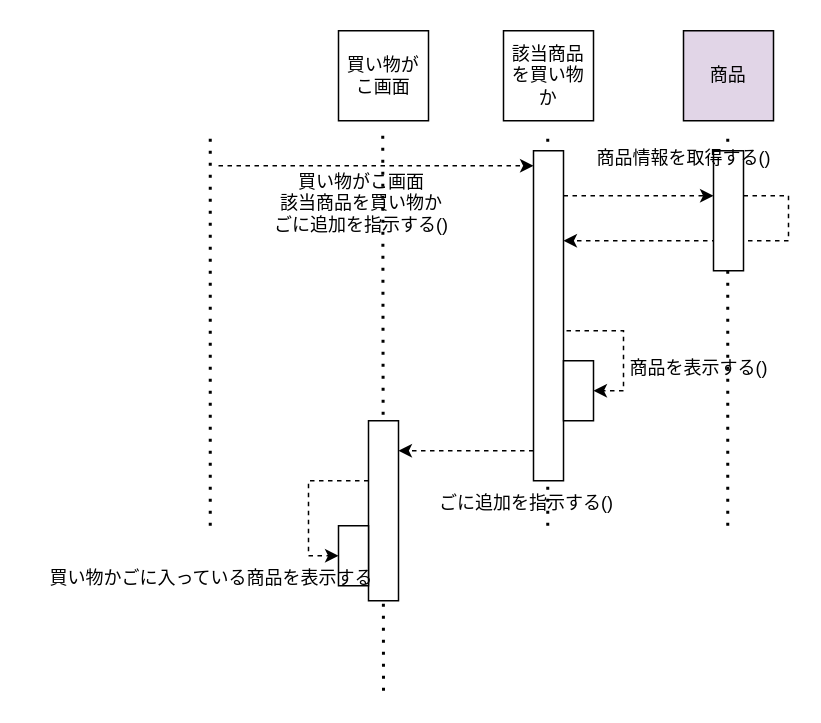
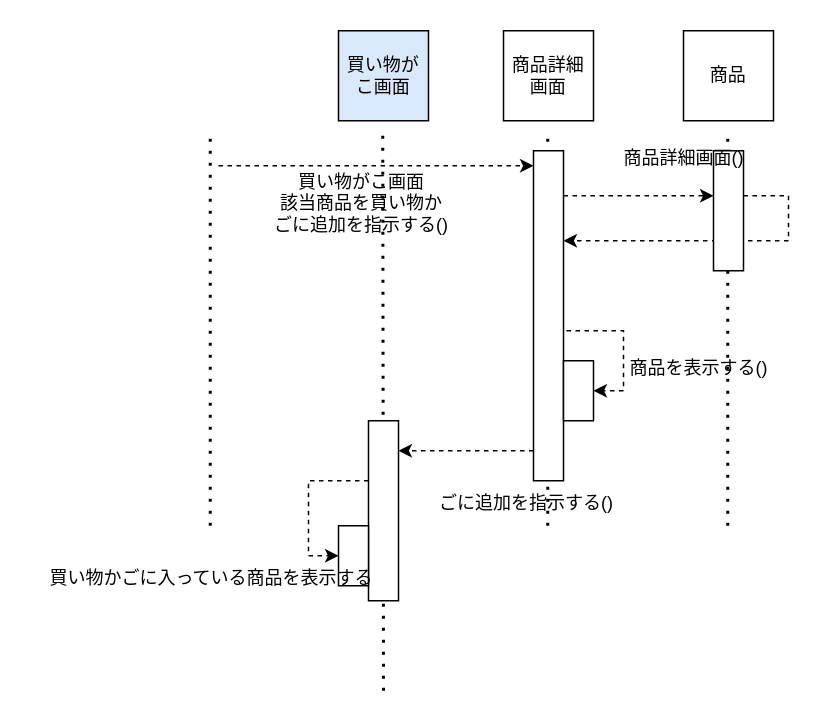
  <mxCell id="0" />
  <mxCell id="1" parent="0" />
  <mxCell id="2" value="" style="endArrow=none;dashed=1;html=1;dashPattern=1 3;strokeWidth=2;rounded=0;" edge="1" parent="1"><mxGeometry width="50" height="50" relative="1" as="geometry"><mxPoint x="139.5" y="350" as="sourcePoint" /><mxPoint x="139.5" y="90" as="targetPoint" /></mxGeometry></mxCell>
- <mxCell id="3" value="該当商品を買い物か" style="rounded=0;whiteSpace=wrap;html=1;" vertex="1" parent="1"><mxGeometry x="335" y="20" width="60" height="60" as="geometry" /></mxCell>
+ <mxCell id="3" value="商品詳細画面" style="rounded=0;whiteSpace=wrap;html=1;" vertex="1" parent="1"><mxGeometry x="335" y="20" width="60" height="60" as="geometry" /></mxCell>
  <mxCell id="4" value="" style="endArrow=none;dashed=1;html=1;dashPattern=1 3;strokeWidth=2;rounded=0;" edge="1" parent="1"><mxGeometry width="50" height="50" relative="1" as="geometry"><mxPoint x="364.5" y="350" as="sourcePoint" /><mxPoint x="364.5" y="90" as="targetPoint" /></mxGeometry></mxCell>
- <mxCell id="5" value="商品" style="rounded=0;whiteSpace=wrap;html=1;fillColor=#e1d5e7;" vertex="1" parent="1"><mxGeometry x="455" y="20" width="60" height="60" as="geometry" /></mxCell>
+ <mxCell id="5" value="商品" style="rounded=0;whiteSpace=wrap;html=1;" vertex="1" parent="1"><mxGeometry x="455" y="20" width="60" height="60" as="geometry" /></mxCell>
  <mxCell id="6" value="" style="endArrow=none;dashed=1;html=1;dashPattern=1 3;strokeWidth=2;rounded=0;" edge="1" parent="1"><mxGeometry width="50" height="50" relative="1" as="geometry"><mxPoint x="484.5" y="350" as="sourcePoint" /><mxPoint x="484.5" y="90" as="targetPoint" /></mxGeometry></mxCell>
- <mxCell id="7" value="買い物がこ画面" style="rounded=0;whiteSpace=wrap;html=1;" vertex="1" parent="1"><mxGeometry x="225" y="20" width="60" height="60" as="geometry" /></mxCell>
+ <mxCell id="7" value="買い物がこ画面" style="rounded=0;whiteSpace=wrap;html=1;fillColor=#dae8fc;" vertex="1" parent="1"><mxGeometry x="225" y="20" width="60" height="60" as="geometry" /></mxCell>
  <mxCell id="8" value="" style="endArrow=none;dashed=1;html=1;dashPattern=1 3;strokeWidth=2;rounded=0;" edge="1" parent="1"><mxGeometry width="50" height="50" relative="1" as="geometry"><mxPoint x="255" y="460" as="sourcePoint" /><mxPoint x="254.5" y="90" as="targetPoint" /></mxGeometry></mxCell>
  <mxCell id="9" value="" style="endArrow=classic;html=1;rounded=0;dashed=1;" edge="1" parent="1"><mxGeometry width="50" height="50" relative="1" as="geometry"><mxPoint x="145" y="110" as="sourcePoint" /><mxPoint x="355" y="110" as="targetPoint" /></mxGeometry></mxCell>
  <mxCell id="10" value="" style="endArrow=classic;html=1;rounded=0;dashed=1;" edge="1" parent="1"><mxGeometry width="50" height="50" relative="1" as="geometry"><mxPoint x="375" y="130" as="sourcePoint" /><mxPoint x="475" y="130" as="targetPoint" /></mxGeometry></mxCell>
  <mxCell id="11" value="" style="endArrow=classic;html=1;rounded=0;dashed=1;" edge="1" parent="1"><mxGeometry width="50" height="50" relative="1" as="geometry"><mxPoint x="495" y="130" as="sourcePoint" /><mxPoint x="375" y="160" as="targetPoint" /><Array as="points"><mxPoint x="525" y="130" /><mxPoint x="525" y="160" /></Array></mxGeometry></mxCell>
  <mxCell id="12" value="" style="endArrow=classic;html=1;rounded=0;dashed=1;" edge="1" parent="1"><mxGeometry width="50" height="50" relative="1" as="geometry"><mxPoint x="365" y="220" as="sourcePoint" /><mxPoint x="395" y="260" as="targetPoint" /><Array as="points"><mxPoint x="415" y="220" /><mxPoint x="415" y="260" /></Array></mxGeometry></mxCell>
  <mxCell id="13" value="" style="endArrow=classic;html=1;rounded=0;dashed=1;" edge="1" parent="1"><mxGeometry width="50" height="50" relative="1" as="geometry"><mxPoint x="355" y="300" as="sourcePoint" /><mxPoint x="265" y="300" as="targetPoint" /></mxGeometry></mxCell>
  <mxCell id="14" value="" style="rounded=0;whiteSpace=wrap;html=1;" vertex="1" parent="1"><mxGeometry x="355" y="100" width="20" height="220" as="geometry" /></mxCell>
  <mxCell id="15" value="" style="rounded=0;whiteSpace=wrap;html=1;" vertex="1" parent="1"><mxGeometry x="375" y="240" width="20" height="40" as="geometry" /></mxCell>
  <mxCell id="16" value="" style="rounded=0;whiteSpace=wrap;html=1;" vertex="1" parent="1"><mxGeometry x="475" y="100" width="20" height="80" as="geometry" /></mxCell>
  <mxCell id="17" value="" style="rounded=0;whiteSpace=wrap;html=1;" vertex="1" parent="1"><mxGeometry x="245" y="280" width="20" height="120" as="geometry" /></mxCell>
  <mxCell id="18" value="" style="endArrow=classic;html=1;rounded=0;dashed=1;" edge="1" parent="1"><mxGeometry width="50" height="50" relative="1" as="geometry"><mxPoint x="245" y="320" as="sourcePoint" /><mxPoint x="225" y="370" as="targetPoint" /><Array as="points"><mxPoint x="205" y="320" /><mxPoint x="205" y="370" /></Array></mxGeometry></mxCell>
  <mxCell id="19" value="" style="rounded=0;whiteSpace=wrap;html=1;" vertex="1" parent="1"><mxGeometry x="225" y="350" width="20" height="40" as="geometry" /></mxCell>
  <mxCell id="20" value="買い物がこ画面&lt;br&gt;該当商品を買い物か&lt;br&gt;ごに追加を指示する()" style="text;html=1;align=center;verticalAlign=middle;resizable=0;points=[];autosize=1;strokeColor=none;fillColor=none;" vertex="1" parent="1"><mxGeometry x="170" y="105" width="140" height="60" as="geometry" /></mxCell>
- <mxCell id="21" value="商品情報を取得する()" style="text;html=1;align=center;verticalAlign=middle;resizable=0;points=[];autosize=1;strokeColor=none;fillColor=none;" vertex="1" parent="1"><mxGeometry x="385" y="90" width="140" height="30" as="geometry" /></mxCell>
+ <mxCell id="21" value="商品詳細画面()" style="text;html=1;align=center;verticalAlign=middle;resizable=0;points=[];autosize=1;strokeColor=none;fillColor=none;" vertex="1" parent="1"><mxGeometry x="385" y="90" width="140" height="30" as="geometry" /></mxCell>
  <mxCell id="22" value="商品を表示する()" style="text;html=1;align=center;verticalAlign=middle;resizable=0;points=[];autosize=1;strokeColor=none;fillColor=none;" vertex="1" parent="1"><mxGeometry x="405" y="230" width="120" height="30" as="geometry" /></mxCell>
  <mxCell id="23" value="ごに追加を指示する()" style="text;html=1;align=center;verticalAlign=middle;resizable=0;points=[];autosize=1;strokeColor=none;fillColor=none;" vertex="1" parent="1"><mxGeometry x="255" y="320" width="190" height="30" as="geometry" /></mxCell>
  <mxCell id="24" value="買い物かごに入っている商品を表示する" style="text;html=1;align=center;verticalAlign=middle;resizable=0;points=[];autosize=1;strokeColor=none;fillColor=none;" vertex="1" parent="1"><mxGeometry x="20" y="370" width="240" height="30" as="geometry" /></mxCell>
